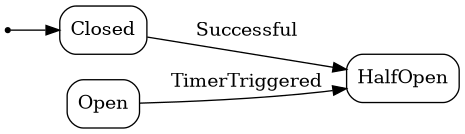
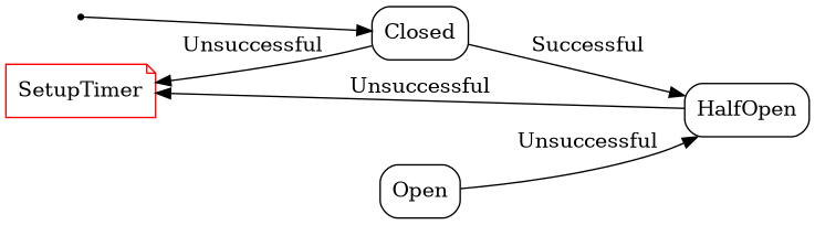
  digraph {
    newrank=true
    rankdir=LR
    node [shape=Mrecord]
    SM_init [shape=point]
    Closed
    HalfOpen
+   n4 [color=red label=SetupTimer shape=note]
    Open
    SM_init -> Closed
    Closed -> HalfOpen [label=Successful]
-   Open -> HalfOpen [label=TimerTriggered]
+   n4 -> Closed [arrowhead=none arrowtail=normal dir=both label=Unsuccessful]
+   n4 -> HalfOpen [arrowhead=none arrowtail=normal dir=both label=Unsuccessful]
+   Open -> HalfOpen [label=Unsuccessful]
  }
